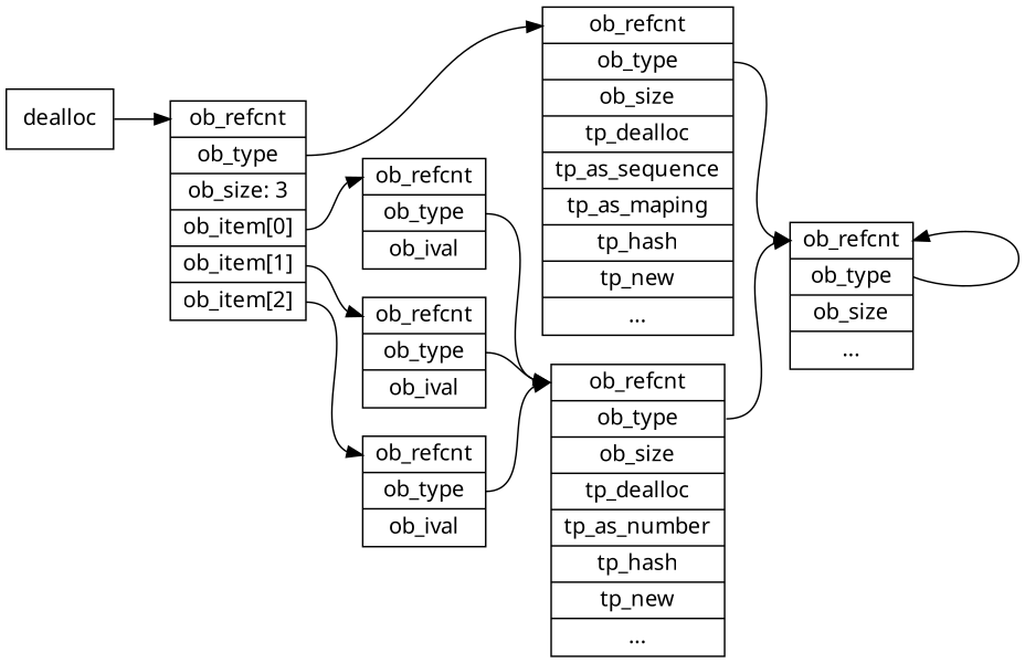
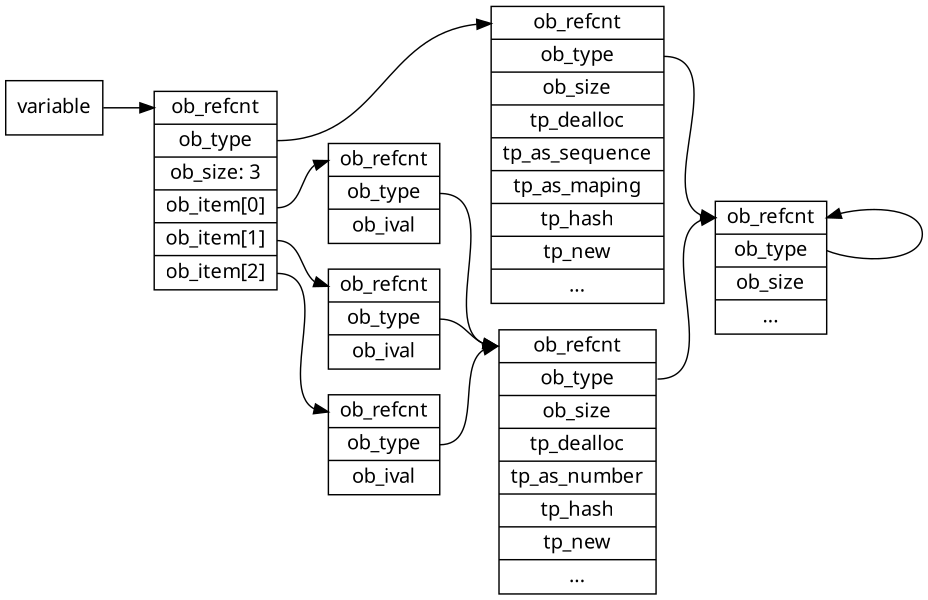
  digraph {
    rankdir=LR
    node [fontname=monaco shape=record]
    edge [fontname=monaco headport=f1 tailport=f2]
    n1 [label="<f1> ob_refcnt | <f2> ob_type | <f3> ob_size: 3 | <f4> ob_item[0] | <f5> ob_item[1] | <f6> ob_item[2]"]
    n2 [label="<f1> ob_refcnt | <f2> ob_type | <f3> ob_size | <f4> tp_dealloc | <f5> tp_as_sequence | <f6> tp_as_maping | <f7> tp_hash | <f8> tp_new | <f9> ..."]
    n3 [label="<f1> ob_refcnt | <f2> ob_type | <f3> ob_ival"]
    n4 [label="<f1> ob_refcnt | <f2> ob_type | <f3> ob_ival"]
    n5 [label="<f1> ob_refcnt | <f2> ob_type | <f3> ob_ival"]
    n6 [label="<f1> ob_refcnt | <f2> ob_type | <f3> ob_size | <f4> ..."]
    n7 [label="<f1> ob_refcnt | <f2> ob_type | <f3> ob_size | <f4> tp_dealloc | <f5> tp_as_number | <f6> tp_hash | <f7> tp_new | <f8> ..."]
-   variable [label=dealloc]
+   variable
    n1 -> n2
    n1 -> n3 [tailport=f4]
    n1 -> n4 [tailport=f5]
    n1 -> n5 [tailport=f6]
    n2 -> n6
    n3 -> n7
    n4 -> n7
    n5 -> n7
    n6 -> n6 [headport="f1:e" tailport="f2:e"]
    n7 -> n6
    variable -> n1 [tailport=""]
  }
